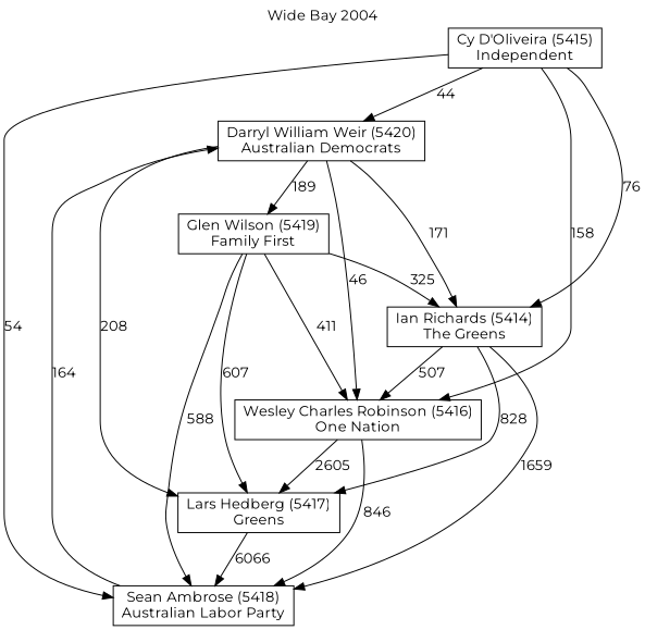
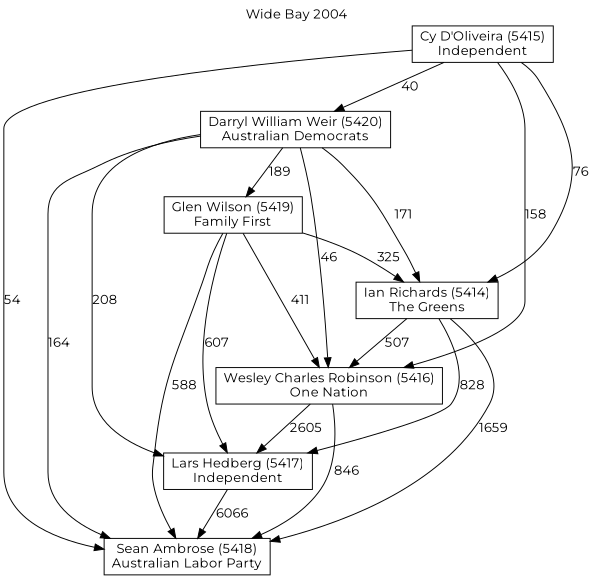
  digraph {
    fontname=Montserrat
    label="Wide Bay 2004"
    labelloc=t
    mclimit=10
    node [fontname=Montserrat shape=box]
    edge [fontname=Montserrat]
    n1 [label="Cy D'Oliveira (5415)\nIndependent"]
    n2 [label="Darryl William Weir (5420)\nAustralian Democrats"]
    n3 [label="Ian Richards (5414)\nThe Greens"]
    n4 [label="Sean Ambrose (5418)\nAustralian Labor Party"]
    n5 [label="Wesley Charles Robinson (5416)\nOne Nation"]
    n6 [label="Glen Wilson (5419)\nFamily First"]
-   n7 [label="Lars Hedberg (5417)\nGreens"]
-   n1 -> n2 [label=44]
+   n7 [label="Lars Hedberg (5417)\nIndependent"]
+   n1 -> n2 [label=40]
    n1 -> n3 [label=76]
    n1 -> n4 [label=54]
    n1 -> n5 [label=158]
    n2 -> n3 [label=171]
-   n4 -> n2 [label=164]
+   n2 -> n4 [label=164]
    n2 -> n5 [label=46]
    n2 -> n6 [label=189]
    n2 -> n7 [label=208]
    n3 -> n4 [label=1659]
    n3 -> n5 [label=507]
    n3 -> n7 [label=828]
    n5 -> n4 [label=846]
    n5 -> n7 [label=2605]
    n6 -> n3 [label=325]
    n6 -> n4 [label=588]
    n6 -> n5 [label=411]
    n6 -> n7 [label=607]
    n7 -> n4 [label=6066]
  }
